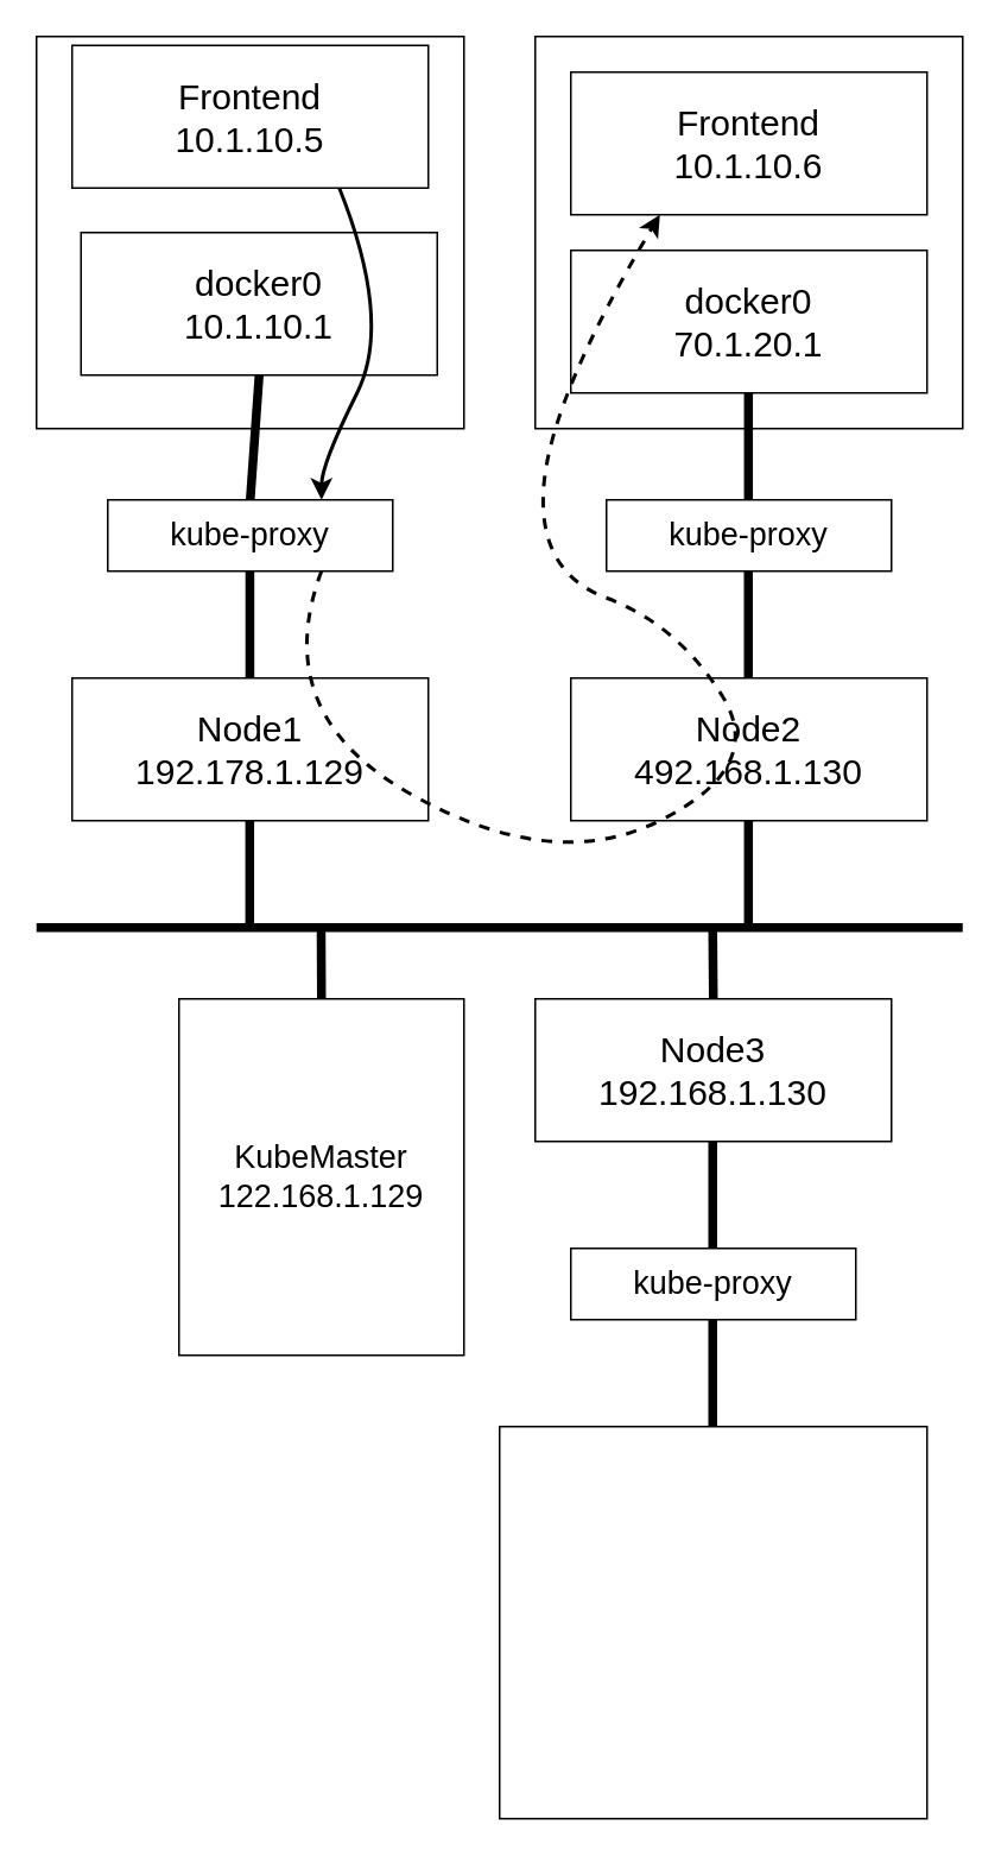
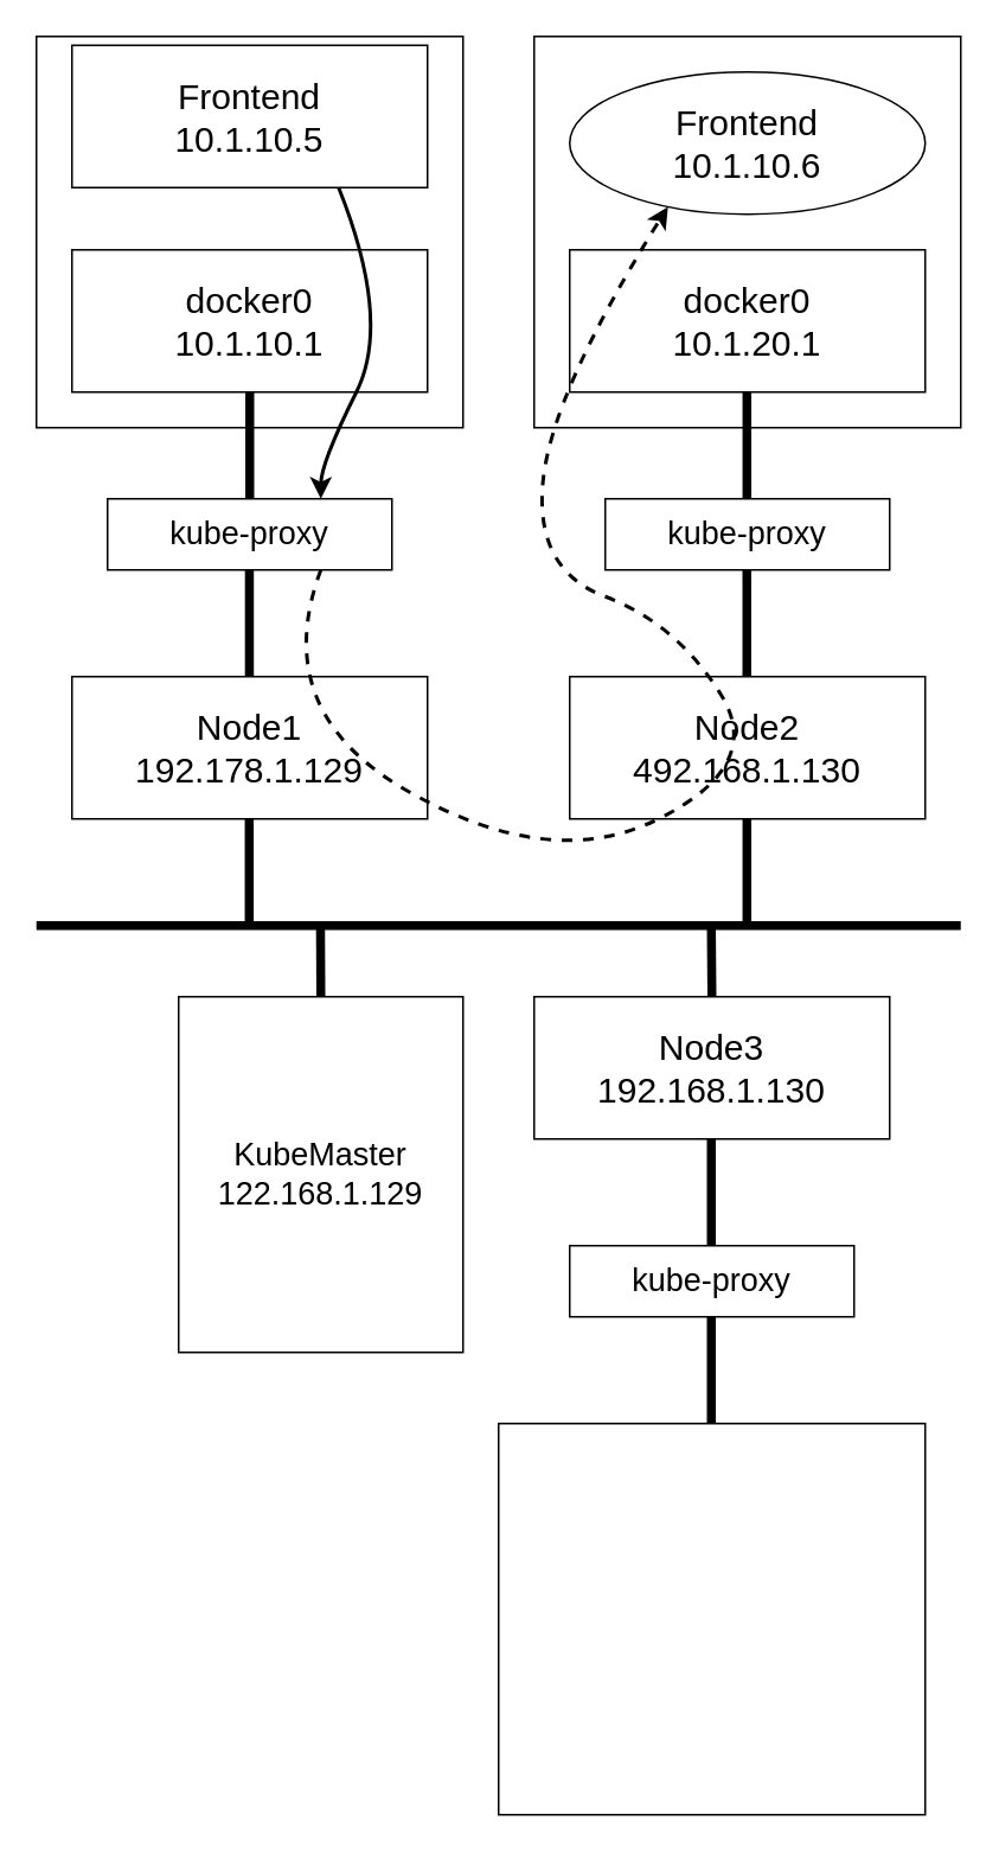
  <mxCell id="0" />
  <mxCell id="1" parent="0" />
  <mxCell id="2" value="" style="rounded=0;whiteSpace=wrap;html=1;fillColor=none;" vertex="1" parent="1"><mxGeometry x="300" y="20" width="240" height="220" as="geometry" /></mxCell>
  <mxCell id="3" value="" style="rounded=0;whiteSpace=wrap;html=1;fillColor=none;" vertex="1" parent="1"><mxGeometry x="20" y="20" width="240" height="220" as="geometry" /></mxCell>
  <mxCell id="4" value="Frontend&lt;br style=&quot;font-size: 20px;&quot;&gt;10.1.10.5" style="rounded=0;whiteSpace=wrap;html=1;fontSize=20;" vertex="1" parent="1"><mxGeometry x="40" y="25" width="200" height="80" as="geometry" /></mxCell>
- <mxCell id="5" value="Frontend&lt;br style=&quot;font-size: 20px;&quot;&gt;10.1.10.6" style="rounded=0;whiteSpace=wrap;html=1;fontSize=20;" vertex="1" parent="1"><mxGeometry x="320" y="40" width="200" height="80" as="geometry" /></mxCell>
- <mxCell id="6" value="docker0&lt;br style=&quot;font-size: 20px;&quot;&gt;10.1.10.1" style="rounded=0;whiteSpace=wrap;html=1;fontSize=20;" vertex="1" parent="1"><mxGeometry x="45" y="130" width="200" height="80" as="geometry" /></mxCell>
- <mxCell id="7" value="docker0&lt;br style=&quot;font-size: 20px;&quot;&gt;70.1.20.1" style="rounded=0;whiteSpace=wrap;html=1;fontSize=20;" vertex="1" parent="1"><mxGeometry x="320" y="140" width="200" height="80" as="geometry" /></mxCell>
+ <mxCell id="5" value="Frontend&lt;br style=&quot;font-size: 20px;&quot;&gt;10.1.10.6" style="ellipse;whiteSpace=wrap;html=1;fontSize=20;" vertex="1" parent="1"><mxGeometry x="320" y="40" width="200" height="80" as="geometry" /></mxCell>
+ <mxCell id="6" value="docker0&lt;br style=&quot;font-size: 20px;&quot;&gt;10.1.10.1" style="rounded=0;whiteSpace=wrap;html=1;fontSize=20;" vertex="1" parent="1"><mxGeometry x="40" y="140" width="200" height="80" as="geometry" /></mxCell>
+ <mxCell id="7" value="docker0&lt;br style=&quot;font-size: 20px;&quot;&gt;10.1.20.1" style="rounded=0;whiteSpace=wrap;html=1;fontSize=20;" vertex="1" parent="1"><mxGeometry x="320" y="140" width="200" height="80" as="geometry" /></mxCell>
  <mxCell id="8" value="kube-proxy" style="rounded=0;whiteSpace=wrap;html=1;fontSize=18;" vertex="1" parent="1"><mxGeometry x="60" y="280" width="160" height="40" as="geometry" /></mxCell>
  <mxCell id="9" value="kube-proxy" style="rounded=0;whiteSpace=wrap;html=1;fontSize=18;" vertex="1" parent="1"><mxGeometry x="340" y="280" width="160" height="40" as="geometry" /></mxCell>
  <mxCell id="10" value="" style="endArrow=none;html=1;rounded=0;exitX=0.5;exitY=0;exitDx=0;exitDy=0;entryX=0.5;entryY=1;entryDx=0;entryDy=0;strokeWidth=5;" edge="1" parent="1" source="8" target="6"><mxGeometry width="50" height="50" relative="1" as="geometry"><mxPoint x="90" y="270" as="sourcePoint" /><mxPoint x="130" y="260" as="targetPoint" /></mxGeometry></mxCell>
  <mxCell id="11" value="" style="endArrow=none;html=1;rounded=0;exitX=0.5;exitY=0;exitDx=0;exitDy=0;entryX=0.5;entryY=1;entryDx=0;entryDy=0;strokeWidth=5;" edge="1" parent="1"><mxGeometry width="50" height="50" relative="1" as="geometry"><mxPoint x="419.71" y="280" as="sourcePoint" /><mxPoint x="419.71" y="220" as="targetPoint" /></mxGeometry></mxCell>
  <mxCell id="12" value="Node1&lt;br&gt;192.178.1.129" style="rounded=0;whiteSpace=wrap;html=1;fontSize=20;" vertex="1" parent="1"><mxGeometry x="40" y="380" width="200" height="80" as="geometry" /></mxCell>
  <mxCell id="13" value="" style="endArrow=none;html=1;rounded=0;exitX=0.5;exitY=0;exitDx=0;exitDy=0;entryX=0.5;entryY=1;entryDx=0;entryDy=0;strokeWidth=5;" edge="1" parent="1"><mxGeometry width="50" height="50" relative="1" as="geometry"><mxPoint x="139.8" y="380" as="sourcePoint" /><mxPoint x="139.8" y="320" as="targetPoint" /></mxGeometry></mxCell>
  <mxCell id="14" value="Node2&lt;br&gt;492.168.1.130" style="rounded=0;whiteSpace=wrap;html=1;fontSize=20;" vertex="1" parent="1"><mxGeometry x="320" y="380" width="200" height="80" as="geometry" /></mxCell>
  <mxCell id="15" value="" style="endArrow=none;html=1;rounded=0;exitX=0.5;exitY=0;exitDx=0;exitDy=0;entryX=0.5;entryY=1;entryDx=0;entryDy=0;strokeWidth=5;" edge="1" parent="1"><mxGeometry width="50" height="50" relative="1" as="geometry"><mxPoint x="419.66" y="380" as="sourcePoint" /><mxPoint x="419.66" y="320" as="targetPoint" /></mxGeometry></mxCell>
  <mxCell id="16" value="" style="endArrow=none;html=1;rounded=0;strokeWidth=5;" edge="1" parent="1"><mxGeometry width="50" height="50" relative="1" as="geometry"><mxPoint x="540" y="520" as="sourcePoint" /><mxPoint x="20" y="520" as="targetPoint" /></mxGeometry></mxCell>
  <mxCell id="17" value="" style="endArrow=none;html=1;rounded=0;exitX=0.5;exitY=0;exitDx=0;exitDy=0;entryX=0.5;entryY=1;entryDx=0;entryDy=0;strokeWidth=5;" edge="1" parent="1"><mxGeometry width="50" height="50" relative="1" as="geometry"><mxPoint x="139.71" y="520" as="sourcePoint" /><mxPoint x="139.71" y="460" as="targetPoint" /></mxGeometry></mxCell>
  <mxCell id="18" value="" style="endArrow=none;html=1;rounded=0;exitX=0.5;exitY=0;exitDx=0;exitDy=0;entryX=0.5;entryY=1;entryDx=0;entryDy=0;strokeWidth=5;" edge="1" parent="1"><mxGeometry width="50" height="50" relative="1" as="geometry"><mxPoint x="419.71" y="520" as="sourcePoint" /><mxPoint x="419.71" y="460" as="targetPoint" /></mxGeometry></mxCell>
  <mxCell id="19" value="KubeMaster&lt;br style=&quot;font-size: 18px;&quot;&gt;122.168.1.129" style="rounded=0;whiteSpace=wrap;html=1;fontSize=18;" vertex="1" parent="1"><mxGeometry x="100" y="560" width="160" height="200" as="geometry" /></mxCell>
  <mxCell id="20" value="" style="endArrow=none;html=1;rounded=0;entryX=0.5;entryY=1;entryDx=0;entryDy=0;strokeWidth=5;" edge="1" parent="1"><mxGeometry width="50" height="50" relative="1" as="geometry"><mxPoint x="180" y="560" as="sourcePoint" /><mxPoint x="179.8" y="520" as="targetPoint" /></mxGeometry></mxCell>
  <mxCell id="21" value="Node3&lt;br&gt;192.168.1.130" style="rounded=0;whiteSpace=wrap;html=1;fontSize=20;" vertex="1" parent="1"><mxGeometry x="300" y="560" width="200" height="80" as="geometry" /></mxCell>
  <mxCell id="22" value="kube-proxy" style="rounded=0;whiteSpace=wrap;html=1;fontSize=18;" vertex="1" parent="1"><mxGeometry x="320" y="700" width="160" height="40" as="geometry" /></mxCell>
  <mxCell id="23" value="" style="rounded=0;whiteSpace=wrap;html=1;fillColor=none;" vertex="1" parent="1"><mxGeometry x="280" y="800" width="240" height="220" as="geometry" /></mxCell>
  <mxCell id="24" value="" style="endArrow=none;html=1;rounded=0;exitX=0.5;exitY=0;exitDx=0;exitDy=0;entryX=0.5;entryY=1;entryDx=0;entryDy=0;strokeWidth=5;" edge="1" parent="1"><mxGeometry width="50" height="50" relative="1" as="geometry"><mxPoint x="399.66" y="700" as="sourcePoint" /><mxPoint x="399.66" y="640" as="targetPoint" /></mxGeometry></mxCell>
  <mxCell id="25" value="" style="endArrow=none;html=1;rounded=0;exitX=0.5;exitY=0;exitDx=0;exitDy=0;entryX=0.5;entryY=1;entryDx=0;entryDy=0;strokeWidth=5;" edge="1" parent="1"><mxGeometry width="50" height="50" relative="1" as="geometry"><mxPoint x="399.66" y="800" as="sourcePoint" /><mxPoint x="399.66" y="740" as="targetPoint" /></mxGeometry></mxCell>
  <mxCell id="26" value="" style="endArrow=none;html=1;rounded=0;entryX=0.5;entryY=1;entryDx=0;entryDy=0;strokeWidth=5;" edge="1" parent="1"><mxGeometry width="50" height="50" relative="1" as="geometry"><mxPoint x="400" y="560" as="sourcePoint" /><mxPoint x="399.66" y="520" as="targetPoint" /></mxGeometry></mxCell>
  <mxCell id="27" value="" style="curved=1;endArrow=classic;html=1;rounded=0;entryX=0.75;entryY=0;entryDx=0;entryDy=0;exitX=0.75;exitY=1;exitDx=0;exitDy=0;strokeWidth=2;" edge="1" parent="1" source="4" target="8"><mxGeometry width="50" height="50" relative="1" as="geometry"><mxPoint x="120" y="370" as="sourcePoint" /><mxPoint x="190" y="250" as="targetPoint" /><Array as="points"><mxPoint x="220" y="180" /><mxPoint x="180" y="260" /></Array></mxGeometry></mxCell>
  <mxCell id="28" value="" style="curved=1;endArrow=classic;html=1;rounded=0;exitX=0.75;exitY=1;exitDx=0;exitDy=0;strokeWidth=2;dashed=1;entryX=0.25;entryY=1;entryDx=0;entryDy=0;" edge="1" parent="1" source="8" target="5"><mxGeometry width="50" height="50" relative="1" as="geometry"><mxPoint x="270" y="510" as="sourcePoint" /><mxPoint x="310" y="540" as="targetPoint" /><Array as="points"><mxPoint x="150" y="400" /><mxPoint x="310" y="490" /><mxPoint x="430" y="430" /><mxPoint x="380" y="350" /><mxPoint x="300" y="320" /><mxPoint x="310" y="220" /></Array></mxGeometry></mxCell>
